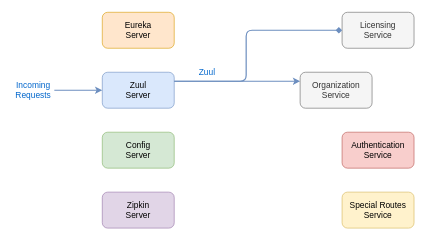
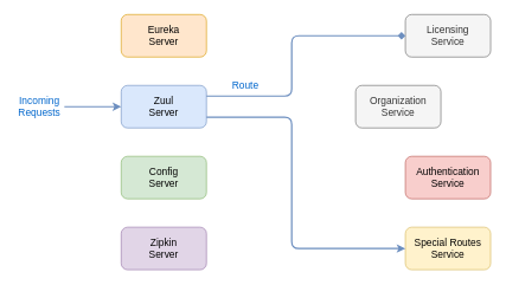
  <mxCell id="0" />
  <mxCell id="1" parent="0" />
  <mxCell id="2" value="&lt;font style=&quot;font-size: 14px&quot;&gt;Eureka&lt;br&gt;Server&lt;/font&gt;&lt;br&gt;" style="rounded=1;whiteSpace=wrap;html=1;fillColor=#ffe6cc;strokeColor=#d79b00;" parent="1" vertex="1"><mxGeometry x="170" y="20" width="120" height="60" as="geometry" /></mxCell>
  <mxCell id="3" value="&lt;span style=&quot;font-size: 14px&quot;&gt;Zuul&lt;br&gt;Server&lt;br&gt;&lt;/span&gt;" style="rounded=1;whiteSpace=wrap;html=1;fillColor=#dae8fc;strokeColor=#6c8ebf;" parent="1" vertex="1"><mxGeometry x="170" y="120" width="120" height="60" as="geometry" /></mxCell>
  <mxCell id="4" value="&lt;span style=&quot;font-size: 14px&quot;&gt;Config&lt;br&gt;Server&lt;br&gt;&lt;/span&gt;" style="rounded=1;whiteSpace=wrap;html=1;fillColor=#d5e8d4;strokeColor=#82b366;" parent="1" vertex="1"><mxGeometry x="170" y="220" width="120" height="60" as="geometry" /></mxCell>
  <mxCell id="5" value="&lt;span style=&quot;font-size: 14px&quot;&gt;Zipkin&lt;br&gt;Server&lt;br&gt;&lt;/span&gt;" style="rounded=1;whiteSpace=wrap;html=1;fillColor=#e1d5e7;strokeColor=#9673a6;" parent="1" vertex="1"><mxGeometry x="170" y="320" width="120" height="60" as="geometry" /></mxCell>
  <mxCell id="6" value="&lt;font style=&quot;font-size: 14px&quot;&gt;Licensing&lt;br&gt;Service&lt;/font&gt;&lt;br&gt;" style="rounded=1;whiteSpace=wrap;html=1;fillColor=#f5f5f5;strokeColor=#666666;fontColor=#333333;" parent="1" vertex="1"><mxGeometry x="570" y="20" width="120" height="60" as="geometry" /></mxCell>
  <mxCell id="7" value="&lt;span style=&quot;font-size: 14px&quot;&gt;Organization&lt;br&gt;Service&lt;br&gt;&lt;/span&gt;" style="rounded=1;whiteSpace=wrap;html=1;fillColor=#f5f5f5;strokeColor=#666666;fontColor=#333333;" parent="1" vertex="1"><mxGeometry x="500" y="120" width="120" height="60" as="geometry" /></mxCell>
  <mxCell id="8" value="&lt;span style=&quot;font-size: 14px&quot;&gt;Authentication&lt;br&gt;Service&lt;br&gt;&lt;/span&gt;" style="rounded=1;whiteSpace=wrap;html=1;fillColor=#f8cecc;strokeColor=#b85450;" parent="1" vertex="1"><mxGeometry x="570" y="220" width="120" height="60" as="geometry" /></mxCell>
  <mxCell id="9" value="&lt;span style=&quot;font-size: 14px&quot;&gt;Special Routes&lt;br&gt;Service&lt;br&gt;&lt;/span&gt;" style="rounded=1;whiteSpace=wrap;html=1;fillColor=#fff2cc;strokeColor=#d6b656;" parent="1" vertex="1"><mxGeometry x="570" y="320" width="120" height="60" as="geometry" /></mxCell>
- <mxCell id="10" value="&lt;span style=&quot;font-size: 14px&quot;&gt;&lt;font color=&quot;#0066cc&quot;&gt;Zuul&lt;/font&gt;&lt;/span&gt;" style="text;html=1;strokeColor=none;fillColor=none;align=center;verticalAlign=middle;whiteSpace=wrap;rounded=0;" parent="1" vertex="1"><mxGeometry x="310" y="105" width="70" height="30" as="geometry" /></mxCell>
- <mxCell id="11" value="" style="endArrow=classic;html=1;fillColor=#dae8fc;strokeColor=#6c8ebf;strokeWidth=2;exitX=1;exitY=0.25;exitDx=0;exitDy=0;entryX=0;entryY=0.25;entryDx=0;entryDy=0;" parent="1" source="3" target="7" edge="1"><mxGeometry width="50" height="50" relative="1" as="geometry"><mxPoint x="430" y="450" as="sourcePoint" /><mxPoint x="150" y="750" as="targetPoint" /><Array as="points"><mxPoint x="430" y="135" /></Array></mxGeometry></mxCell>
+ <mxCell id="10" value="&lt;span style=&quot;font-size: 14px&quot;&gt;&lt;font color=&quot;#0066cc&quot;&gt;Route&lt;/font&gt;&lt;/span&gt;" style="text;html=1;strokeColor=none;fillColor=none;align=center;verticalAlign=middle;whiteSpace=wrap;rounded=0;" parent="1" vertex="1"><mxGeometry x="310" y="105" width="70" height="30" as="geometry" /></mxCell>
  <mxCell id="12" value="" style="endArrow=diamond;html=1;fillColor=#dae8fc;strokeColor=#6c8ebf;strokeWidth=2;exitX=1;exitY=0.25;exitDx=0;exitDy=0;entryX=0;entryY=0.5;entryDx=0;entryDy=0;" edge="1" parent="1" source="3" target="6"><mxGeometry width="50" height="50" relative="1" as="geometry"><mxPoint x="420" y="210" as="sourcePoint" /><mxPoint x="700" y="210" as="targetPoint" /><Array as="points"><mxPoint x="410" y="135" /><mxPoint x="410" y="50" /></Array></mxGeometry></mxCell>
+ <mxCell id="13" value="" style="endArrow=classic;html=1;fillColor=#dae8fc;strokeColor=#6c8ebf;strokeWidth=2;exitX=1;exitY=0.75;exitDx=0;exitDy=0;entryX=0;entryY=0.5;entryDx=0;entryDy=0;" edge="1" parent="1" source="3" target="9"><mxGeometry width="50" height="50" relative="1" as="geometry"><mxPoint x="440" y="220" as="sourcePoint" /><mxPoint x="720" y="220" as="targetPoint" /><Array as="points"><mxPoint x="410" y="165" /><mxPoint x="410" y="350" /></Array></mxGeometry></mxCell>
  <mxCell id="14" value="" style="endArrow=classic;html=1;fillColor=#dae8fc;strokeColor=#6c8ebf;strokeWidth=2;entryX=0;entryY=0.5;entryDx=0;entryDy=0;" edge="1" parent="1" target="3"><mxGeometry width="50" height="50" relative="1" as="geometry"><mxPoint x="90" y="150" as="sourcePoint" /><mxPoint x="440" y="140" as="targetPoint" /><Array as="points" /></mxGeometry></mxCell>
  <mxCell id="15" value="&lt;span style=&quot;font-size: 14px&quot;&gt;&lt;font color=&quot;#0066cc&quot;&gt;Incoming&lt;br&gt;Requests&lt;br&gt;&lt;/font&gt;&lt;/span&gt;" style="text;html=1;strokeColor=none;fillColor=none;align=center;verticalAlign=middle;whiteSpace=wrap;rounded=0;" vertex="1" parent="1"><mxGeometry x="20" y="130" width="70" height="40" as="geometry" /></mxCell>
